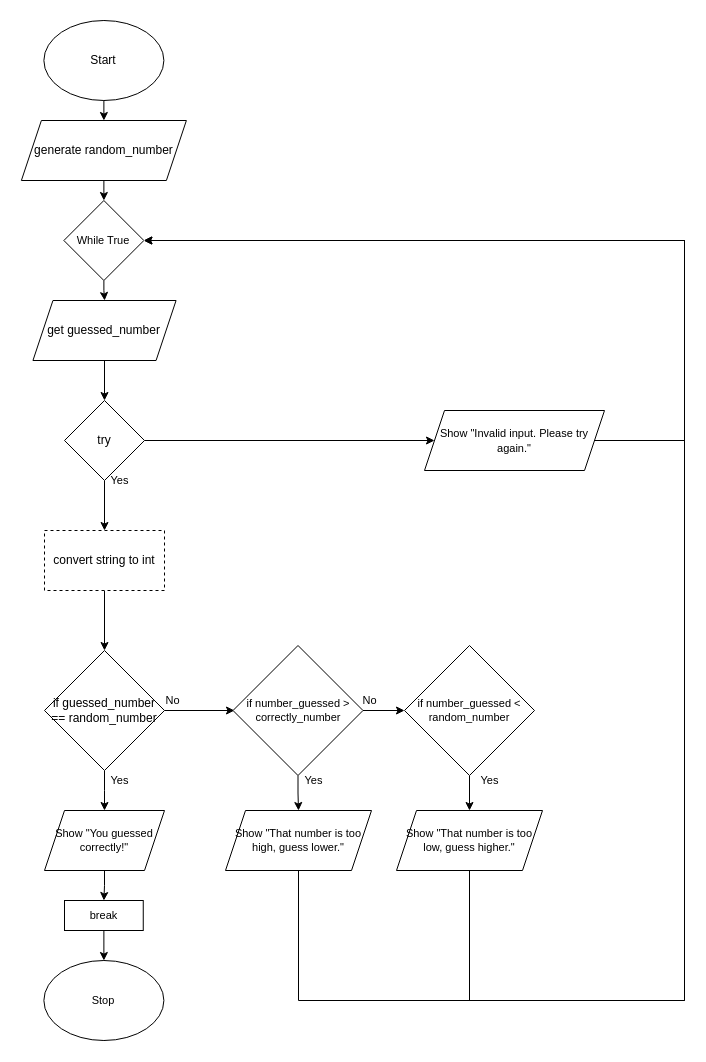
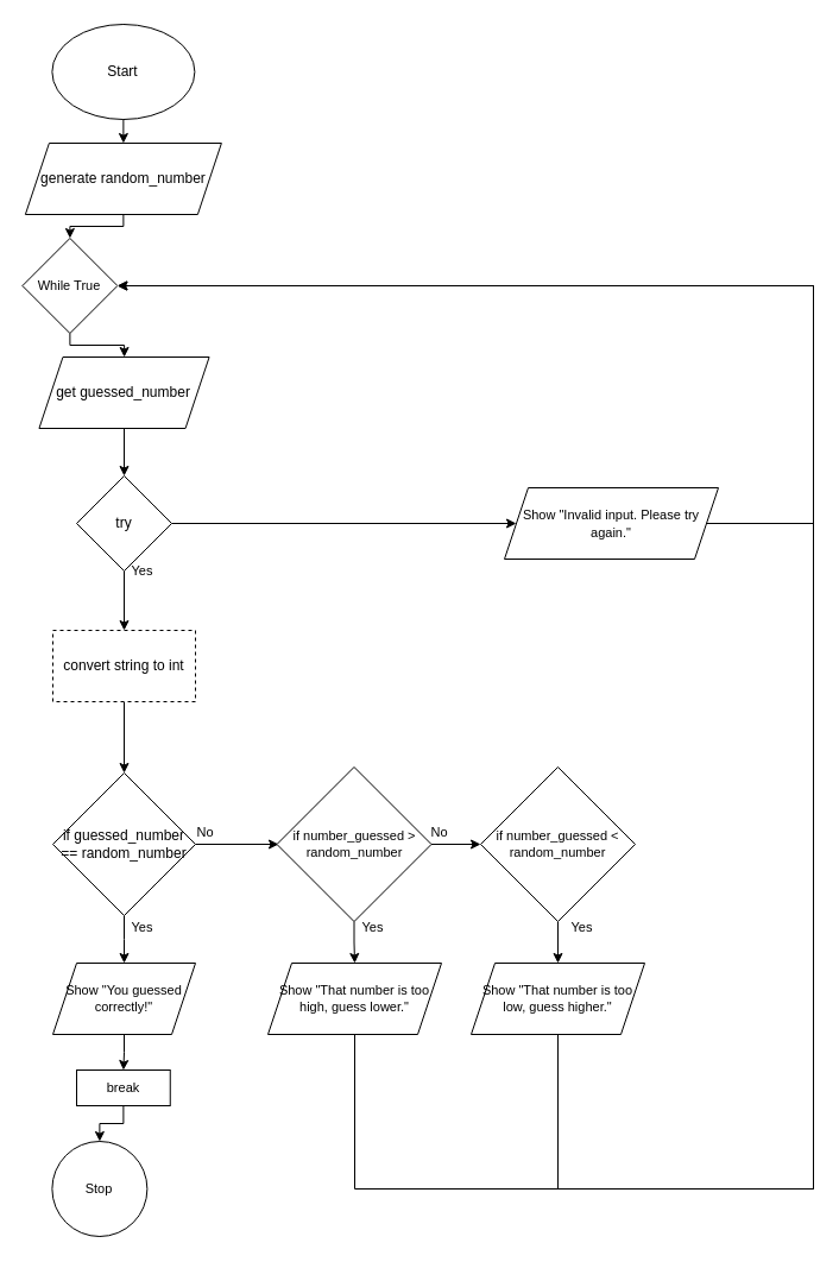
  <mxCell id="0" />
  <mxCell id="1" parent="0" />
  <mxCell id="2" style="edgeStyle=none;html=1;exitX=0.5;exitY=1;exitDx=0;exitDy=0;" parent="1" source="3" target="5" edge="1"><mxGeometry relative="1" as="geometry" /></mxCell>
  <mxCell id="3" value="Start" style="ellipse;whiteSpace=wrap;html=1;" parent="1" vertex="1"><mxGeometry x="43.38" y="20" width="120" height="80" as="geometry" /></mxCell>
  <mxCell id="4" style="edgeStyle=orthogonalEdgeStyle;shape=connector;rounded=0;html=1;exitX=0.5;exitY=1;exitDx=0;exitDy=0;entryX=0.5;entryY=0;entryDx=0;entryDy=0;labelBackgroundColor=default;fontFamily=Helvetica;fontSize=11;fontColor=default;endArrow=classic;strokeColor=default;" edge="1" parent="1" source="5" target="37"><mxGeometry relative="1" as="geometry" /></mxCell>
  <mxCell id="5" value="generate random_number" style="shape=parallelogram;perimeter=parallelogramPerimeter;whiteSpace=wrap;html=1;fixedSize=1;" parent="1" vertex="1"><mxGeometry x="20.88" y="120" width="165" height="60" as="geometry" /></mxCell>
  <mxCell id="6" style="edgeStyle=none;html=1;exitX=0.5;exitY=1;exitDx=0;exitDy=0;" parent="1" source="8" target="10" edge="1"><mxGeometry relative="1" as="geometry" /></mxCell>
  <mxCell id="7" style="edgeStyle=orthogonalEdgeStyle;shape=connector;rounded=0;html=1;exitX=1;exitY=0.5;exitDx=0;exitDy=0;labelBackgroundColor=default;fontFamily=Helvetica;fontSize=11;fontColor=default;endArrow=classic;strokeColor=default;" edge="1" parent="1" source="8" target="18"><mxGeometry relative="1" as="geometry" /></mxCell>
  <mxCell id="8" value="try" style="rhombus;whiteSpace=wrap;html=1;" parent="1" vertex="1"><mxGeometry x="64" y="400" width="80" height="80" as="geometry" /></mxCell>
  <mxCell id="9" style="edgeStyle=none;html=1;exitX=0.5;exitY=1;exitDx=0;exitDy=0;" parent="1" source="10" target="13" edge="1"><mxGeometry relative="1" as="geometry" /></mxCell>
  <mxCell id="10" value="convert string to int" style="rounded=0;whiteSpace=wrap;html=1;dashed=1;" parent="1" vertex="1"><mxGeometry x="44.01" y="530" width="120" height="60" as="geometry" /></mxCell>
  <mxCell id="11" style="edgeStyle=orthogonalEdgeStyle;shape=connector;rounded=0;html=1;exitX=1;exitY=0.5;exitDx=0;exitDy=0;labelBackgroundColor=default;fontFamily=Helvetica;fontSize=11;fontColor=default;endArrow=classic;strokeColor=default;" parent="1" source="13" edge="1"><mxGeometry relative="1" as="geometry"><mxPoint x="234" y="710" as="targetPoint" /><Array as="points"><mxPoint x="234" y="710" /><mxPoint x="234" y="710" /></Array></mxGeometry></mxCell>
  <mxCell id="12" style="edgeStyle=orthogonalEdgeStyle;shape=connector;rounded=0;html=1;exitX=0.5;exitY=1;exitDx=0;exitDy=0;labelBackgroundColor=default;fontFamily=Helvetica;fontSize=11;fontColor=default;endArrow=classic;strokeColor=default;" edge="1" parent="1" source="13"><mxGeometry relative="1" as="geometry"><mxPoint x="104.01" y="810" as="targetPoint" /></mxGeometry></mxCell>
  <mxCell id="13" value="if guessed_number == random_number" style="rhombus;whiteSpace=wrap;html=1;" parent="1" vertex="1"><mxGeometry x="44.01" y="650" width="120" height="120" as="geometry" /></mxCell>
- <mxCell id="14" value="Stop" style="ellipse;whiteSpace=wrap;html=1;fontFamily=Helvetica;fontSize=11;fontColor=default;" parent="1" vertex="1"><mxGeometry x="43.38" y="960" width="120" height="80" as="geometry" /></mxCell>
+ <mxCell id="14" value="Stop" style="ellipse;whiteSpace=wrap;html=1;fontFamily=Helvetica;fontSize=11;fontColor=default;" parent="1" vertex="1"><mxGeometry x="43.38" y="960" width="80" height="80" as="geometry" /></mxCell>
  <mxCell id="15" value="Yes" style="text;html=1;resizable=0;autosize=1;align=center;verticalAlign=middle;points=[];fillColor=none;strokeColor=none;rounded=0;fontFamily=Helvetica;fontSize=11;fontColor=default;" parent="1" vertex="1"><mxGeometry x="104" y="470" width="30" height="20" as="geometry" /></mxCell>
  <mxCell id="16" value="No" style="text;html=1;resizable=0;autosize=1;align=center;verticalAlign=middle;points=[];fillColor=none;strokeColor=none;rounded=0;fontFamily=Helvetica;fontSize=11;fontColor=default;" parent="1" vertex="1"><mxGeometry x="156.5" y="690" width="30" height="20" as="geometry" /></mxCell>
  <mxCell id="17" style="edgeStyle=orthogonalEdgeStyle;shape=connector;rounded=0;html=1;exitX=1;exitY=0.5;exitDx=0;exitDy=0;entryX=1;entryY=0.5;entryDx=0;entryDy=0;labelBackgroundColor=default;fontFamily=Helvetica;fontSize=11;fontColor=default;endArrow=classic;strokeColor=default;" edge="1" parent="1" source="18" target="37"><mxGeometry relative="1" as="geometry"><Array as="points"><mxPoint x="684" y="440" /><mxPoint x="684" y="240" /></Array></mxGeometry></mxCell>
  <mxCell id="18" value="&lt;font style=&quot;font-size: 11px&quot;&gt;Show &quot;Invalid input. Please try again.&quot;&lt;/font&gt;" style="shape=parallelogram;perimeter=parallelogramPerimeter;whiteSpace=wrap;html=1;fixedSize=1;" vertex="1" parent="1"><mxGeometry x="424" y="410" width="180" height="60" as="geometry" /></mxCell>
  <mxCell id="19" value="Yes" style="text;html=1;resizable=0;autosize=1;align=center;verticalAlign=middle;points=[];fillColor=none;strokeColor=none;rounded=0;fontFamily=Helvetica;fontSize=11;fontColor=default;" vertex="1" parent="1"><mxGeometry x="104" y="770" width="30" height="20" as="geometry" /></mxCell>
  <mxCell id="20" style="edgeStyle=orthogonalEdgeStyle;shape=connector;rounded=0;html=1;labelBackgroundColor=default;fontFamily=Helvetica;fontSize=11;fontColor=default;endArrow=classic;strokeColor=default;" edge="1" parent="1" source="21" target="23"><mxGeometry relative="1" as="geometry" /></mxCell>
  <mxCell id="21" value="Show &quot;You guessed correctly!&quot;" style="shape=parallelogram;perimeter=parallelogramPerimeter;whiteSpace=wrap;html=1;fixedSize=1;fontFamily=Helvetica;fontSize=11;fontColor=default;" vertex="1" parent="1"><mxGeometry x="44.01" y="810" width="120" height="60" as="geometry" /></mxCell>
  <mxCell id="22" style="edgeStyle=orthogonalEdgeStyle;shape=connector;rounded=0;html=1;labelBackgroundColor=default;fontFamily=Helvetica;fontSize=11;fontColor=default;endArrow=classic;strokeColor=default;" edge="1" parent="1" source="23" target="14"><mxGeometry relative="1" as="geometry" /></mxCell>
  <mxCell id="23" value="break" style="rounded=0;whiteSpace=wrap;html=1;fontFamily=Helvetica;fontSize=11;fontColor=default;" vertex="1" parent="1"><mxGeometry x="64" y="900" width="78.75" height="30" as="geometry" /></mxCell>
  <mxCell id="24" style="edgeStyle=orthogonalEdgeStyle;shape=connector;rounded=0;html=1;exitX=0.5;exitY=1;exitDx=0;exitDy=0;labelBackgroundColor=default;fontFamily=Helvetica;fontSize=11;fontColor=default;endArrow=classic;strokeColor=default;" edge="1" parent="1" source="26" target="28"><mxGeometry relative="1" as="geometry" /></mxCell>
  <mxCell id="25" style="edgeStyle=orthogonalEdgeStyle;shape=connector;rounded=0;html=1;exitX=1;exitY=0.5;exitDx=0;exitDy=0;entryX=0;entryY=0.5;entryDx=0;entryDy=0;labelBackgroundColor=default;fontFamily=Helvetica;fontSize=11;fontColor=default;endArrow=classic;strokeColor=default;" edge="1" parent="1" source="26" target="30"><mxGeometry relative="1" as="geometry" /></mxCell>
- <mxCell id="26" value="if number_guessed &amp;gt; correctly_number" style="rhombus;whiteSpace=wrap;html=1;fontFamily=Helvetica;fontSize=11;fontColor=default;" vertex="1" parent="1"><mxGeometry x="232.5" y="645" width="130" height="130" as="geometry" /></mxCell>
+ <mxCell id="26" value="if number_guessed &amp;gt; random_number" style="rhombus;whiteSpace=wrap;html=1;fontFamily=Helvetica;fontSize=11;fontColor=default;" vertex="1" parent="1"><mxGeometry x="232.5" y="645" width="130" height="130" as="geometry" /></mxCell>
  <mxCell id="27" style="edgeStyle=orthogonalEdgeStyle;shape=connector;rounded=0;html=1;labelBackgroundColor=default;fontFamily=Helvetica;fontSize=11;fontColor=default;endArrow=classic;strokeColor=default;entryX=1;entryY=0.5;entryDx=0;entryDy=0;" edge="1" parent="1" source="28" target="37"><mxGeometry relative="1" as="geometry"><mxPoint x="684" y="250" as="targetPoint" /><Array as="points"><mxPoint x="298" y="1000" /><mxPoint x="684" y="1000" /><mxPoint x="684" y="240" /></Array></mxGeometry></mxCell>
  <mxCell id="28" value="Show&amp;nbsp;&quot;That number is too high, guess lower.&quot;" style="shape=parallelogram;perimeter=parallelogramPerimeter;whiteSpace=wrap;html=1;fixedSize=1;fontFamily=Helvetica;fontSize=11;fontColor=default;" vertex="1" parent="1"><mxGeometry x="225" y="810" width="146" height="60" as="geometry" /></mxCell>
  <mxCell id="29" style="edgeStyle=orthogonalEdgeStyle;shape=connector;rounded=0;html=1;exitX=0.5;exitY=1;exitDx=0;exitDy=0;labelBackgroundColor=default;fontFamily=Helvetica;fontSize=11;fontColor=default;endArrow=classic;strokeColor=default;" edge="1" parent="1" source="30" target="32"><mxGeometry relative="1" as="geometry" /></mxCell>
  <mxCell id="30" value="if number_guessed &amp;lt; random_number" style="rhombus;whiteSpace=wrap;html=1;fontFamily=Helvetica;fontSize=11;fontColor=default;" vertex="1" parent="1"><mxGeometry x="404" y="645" width="130" height="130" as="geometry" /></mxCell>
  <mxCell id="31" style="edgeStyle=orthogonalEdgeStyle;shape=connector;rounded=0;html=1;exitX=0.5;exitY=1;exitDx=0;exitDy=0;labelBackgroundColor=default;fontFamily=Helvetica;fontSize=11;fontColor=default;endArrow=classic;strokeColor=default;entryX=1;entryY=0.5;entryDx=0;entryDy=0;" edge="1" parent="1" source="32" target="37"><mxGeometry relative="1" as="geometry"><mxPoint x="690" y="230" as="targetPoint" /><Array as="points"><mxPoint x="469" y="1000" /><mxPoint x="684" y="1000" /><mxPoint x="684" y="240" /></Array></mxGeometry></mxCell>
  <mxCell id="32" value="Show&amp;nbsp;&quot;That number is too low, guess higher.&quot;" style="shape=parallelogram;perimeter=parallelogramPerimeter;whiteSpace=wrap;html=1;fixedSize=1;fontFamily=Helvetica;fontSize=11;fontColor=default;" vertex="1" parent="1"><mxGeometry x="396" y="810" width="146" height="60" as="geometry" /></mxCell>
  <mxCell id="33" value="Yes" style="text;html=1;resizable=0;autosize=1;align=center;verticalAlign=middle;points=[];fillColor=none;strokeColor=none;rounded=0;fontFamily=Helvetica;fontSize=11;fontColor=default;" vertex="1" parent="1"><mxGeometry x="298" y="770" width="30" height="20" as="geometry" /></mxCell>
  <mxCell id="34" value="Yes" style="text;html=1;resizable=0;autosize=1;align=center;verticalAlign=middle;points=[];fillColor=none;strokeColor=none;rounded=0;fontFamily=Helvetica;fontSize=11;fontColor=default;" vertex="1" parent="1"><mxGeometry x="474" y="770" width="30" height="20" as="geometry" /></mxCell>
  <mxCell id="35" value="No" style="text;html=1;resizable=0;autosize=1;align=center;verticalAlign=middle;points=[];fillColor=none;strokeColor=none;rounded=0;fontFamily=Helvetica;fontSize=11;fontColor=default;" vertex="1" parent="1"><mxGeometry x="354" y="690" width="30" height="20" as="geometry" /></mxCell>
  <mxCell id="36" style="edgeStyle=orthogonalEdgeStyle;shape=connector;rounded=0;html=1;exitX=0.5;exitY=1;exitDx=0;exitDy=0;labelBackgroundColor=default;fontFamily=Helvetica;fontSize=11;fontColor=default;endArrow=classic;strokeColor=default;" edge="1" parent="1" source="37" target="39"><mxGeometry relative="1" as="geometry" /></mxCell>
- <mxCell id="37" value="While True" style="rhombus;whiteSpace=wrap;html=1;fontFamily=Helvetica;fontSize=11;fontColor=default;" vertex="1" parent="1"><mxGeometry x="63.38" y="200" width="80" height="80" as="geometry" /></mxCell>
+ <mxCell id="37" value="While True" style="rhombus;whiteSpace=wrap;html=1;fontFamily=Helvetica;fontSize=11;fontColor=default;" vertex="1" parent="1"><mxGeometry x="18.38" y="200" width="80" height="80" as="geometry" /></mxCell>
  <mxCell id="38" style="edgeStyle=orthogonalEdgeStyle;shape=connector;rounded=0;html=1;exitX=0.5;exitY=1;exitDx=0;exitDy=0;entryX=0.5;entryY=0;entryDx=0;entryDy=0;labelBackgroundColor=default;fontFamily=Helvetica;fontSize=11;fontColor=default;endArrow=classic;strokeColor=default;" edge="1" parent="1" source="39" target="8"><mxGeometry relative="1" as="geometry" /></mxCell>
  <mxCell id="39" value="get guessed_number" style="shape=parallelogram;perimeter=parallelogramPerimeter;whiteSpace=wrap;html=1;fixedSize=1;" vertex="1" parent="1"><mxGeometry x="32.45" y="300" width="143.12" height="60" as="geometry" /></mxCell>
